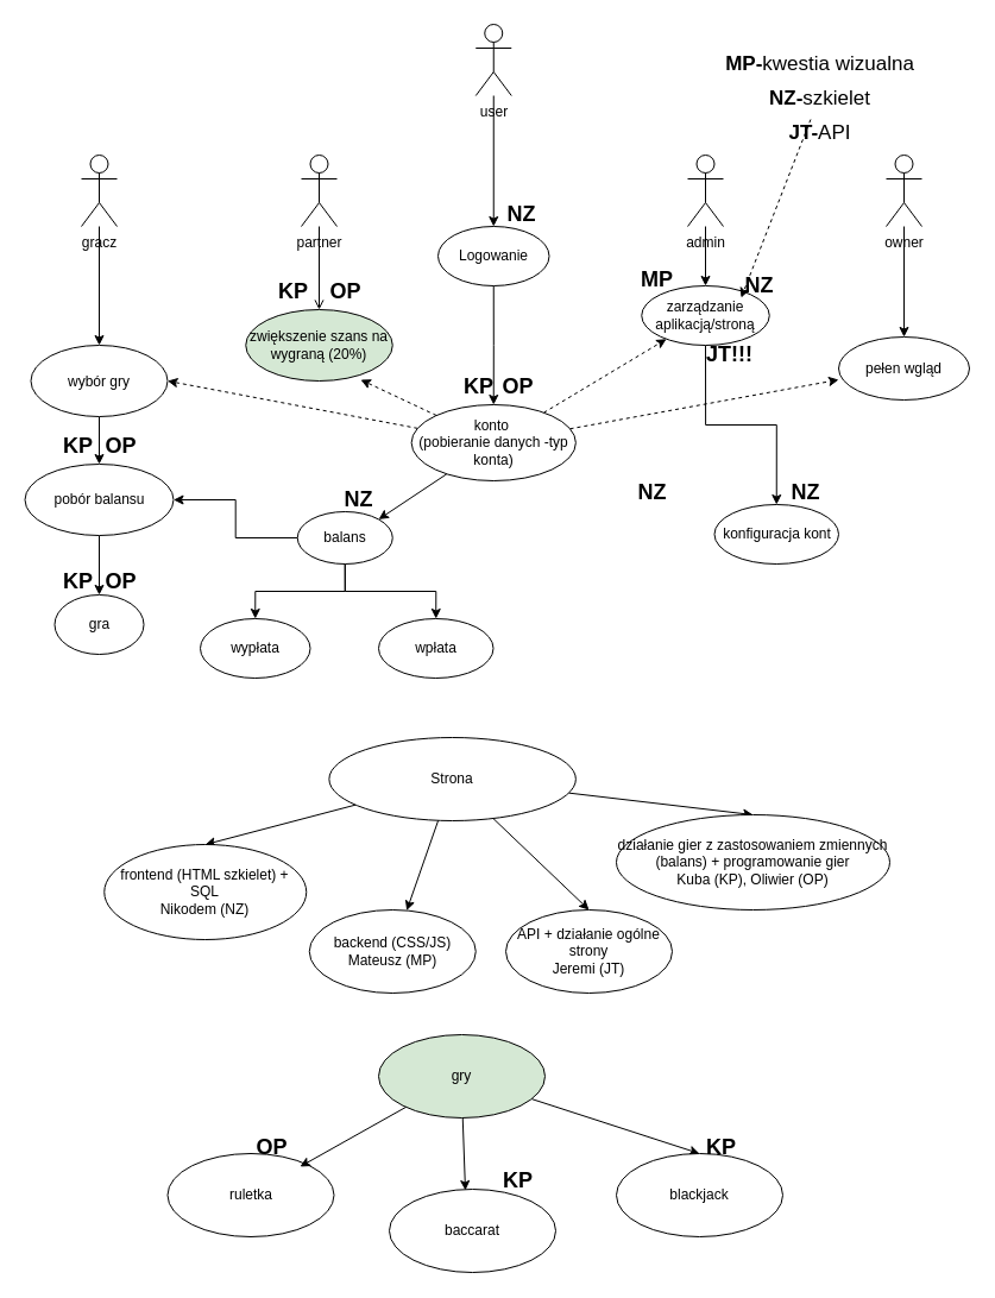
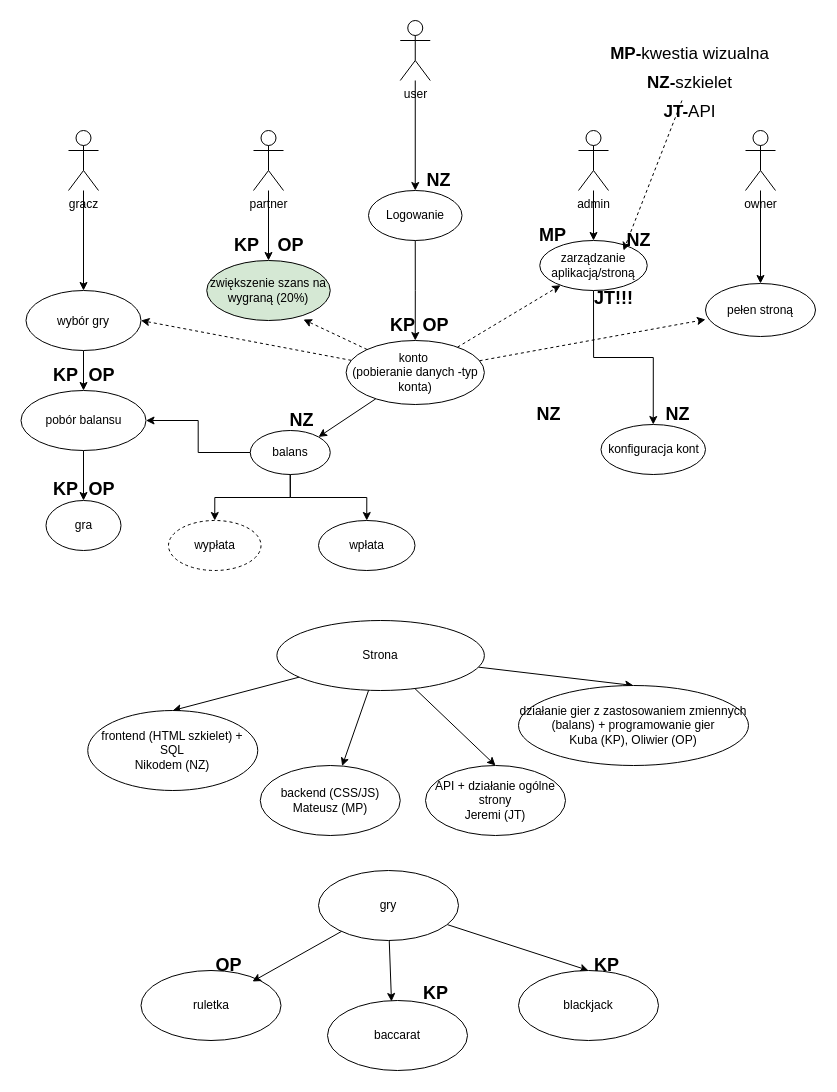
  <mxCell id="0" />
  <mxCell id="1" parent="0" />
  <mxCell id="2" style="edgeStyle=orthogonalEdgeStyle;rounded=0;orthogonalLoop=1;jettySize=auto;html=1;entryX=0.5;entryY=0;entryDx=0;entryDy=0;" parent="1" source="3" target="14" edge="1"><mxGeometry relative="1" as="geometry" /></mxCell>
  <mxCell id="3" value="gracz" style="shape=umlActor;verticalLabelPosition=bottom;verticalAlign=top;html=1;" parent="1" vertex="1"><mxGeometry x="68" y="130" width="30" height="60" as="geometry" /></mxCell>
  <mxCell id="4" style="edgeStyle=orthogonalEdgeStyle;rounded=0;orthogonalLoop=1;jettySize=auto;html=1;entryX=0.5;entryY=0;entryDx=0;entryDy=0;" parent="1" source="5" target="17" edge="1"><mxGeometry relative="1" as="geometry" /></mxCell>
  <mxCell id="5" value="admin" style="shape=umlActor;verticalLabelPosition=bottom;verticalAlign=top;html=1;" parent="1" vertex="1"><mxGeometry x="578" y="130" width="30" height="60" as="geometry" /></mxCell>
- <mxCell id="6" style="edgeStyle=orthogonalEdgeStyle;rounded=0;orthogonalLoop=1;jettySize=auto;html=1;entryX=0.5;entryY=0;entryDx=0;entryDy=0;endArrow=open;" parent="1" source="7" target="15" edge="1"><mxGeometry relative="1" as="geometry" /></mxCell>
+ <mxCell id="6" style="edgeStyle=orthogonalEdgeStyle;rounded=0;orthogonalLoop=1;jettySize=auto;html=1;entryX=0.5;entryY=0;entryDx=0;entryDy=0;" parent="1" source="7" target="15" edge="1"><mxGeometry relative="1" as="geometry" /></mxCell>
  <mxCell id="7" value="partner" style="shape=umlActor;verticalLabelPosition=bottom;verticalAlign=top;html=1;" parent="1" vertex="1"><mxGeometry x="253" y="130" width="30" height="60" as="geometry" /></mxCell>
  <mxCell id="8" style="edgeStyle=orthogonalEdgeStyle;rounded=0;orthogonalLoop=1;jettySize=auto;html=1;entryX=0.5;entryY=0;entryDx=0;entryDy=0;" parent="1" source="9" target="18" edge="1"><mxGeometry relative="1" as="geometry" /></mxCell>
  <mxCell id="9" value="owner" style="shape=umlActor;verticalLabelPosition=bottom;verticalAlign=top;html=1;" parent="1" vertex="1"><mxGeometry x="745" y="130" width="30" height="60" as="geometry" /></mxCell>
  <mxCell id="10" style="edgeStyle=orthogonalEdgeStyle;rounded=0;orthogonalLoop=1;jettySize=auto;html=1;entryX=0.5;entryY=0;entryDx=0;entryDy=0;" parent="1" source="11" target="26" edge="1"><mxGeometry relative="1" as="geometry" /></mxCell>
  <mxCell id="11" value="Logowanie" style="ellipse;whiteSpace=wrap;html=1;" parent="1" vertex="1"><mxGeometry x="368" y="190" width="93.5" height="50" as="geometry" /></mxCell>
  <mxCell id="12" style="edgeStyle=none;rounded=0;orthogonalLoop=1;jettySize=auto;html=1;exitX=1;exitY=0.5;exitDx=0;exitDy=0;" parent="1" source="11" target="11" edge="1"><mxGeometry relative="1" as="geometry" /></mxCell>
  <mxCell id="13" style="edgeStyle=orthogonalEdgeStyle;rounded=0;orthogonalLoop=1;jettySize=auto;html=1;entryX=0.5;entryY=0;entryDx=0;entryDy=0;" parent="1" source="14" target="35" edge="1"><mxGeometry relative="1" as="geometry" /></mxCell>
  <mxCell id="14" value="wybór gry" style="ellipse;" parent="1" vertex="1"><mxGeometry x="25.5" y="290" width="115" height="60" as="geometry" /></mxCell>
  <mxCell id="15" value="zwiększenie szans na wygraną (20%)" style="ellipse;whiteSpace=wrap;html=1;fillColor=#d5e8d4;" parent="1" vertex="1"><mxGeometry x="206.25" y="260" width="123.5" height="60" as="geometry" /></mxCell>
  <mxCell id="16" style="edgeStyle=orthogonalEdgeStyle;rounded=0;orthogonalLoop=1;jettySize=auto;html=1;" parent="1" source="17" target="19" edge="1"><mxGeometry relative="1" as="geometry" /></mxCell>
  <mxCell id="17" value="zarządzanie aplikacją/stroną" style="ellipse;whiteSpace=wrap;html=1;" parent="1" vertex="1"><mxGeometry x="539.25" y="240" width="107.5" height="50" as="geometry" /></mxCell>
- <mxCell id="18" value="pełen wgląd" style="ellipse;whiteSpace=wrap;html=1;" parent="1" vertex="1"><mxGeometry x="705" y="283" width="110" height="53" as="geometry" /></mxCell>
+ <mxCell id="18" value="pełen stroną" style="ellipse;whiteSpace=wrap;html=1;" parent="1" vertex="1"><mxGeometry x="705" y="283" width="110" height="53" as="geometry" /></mxCell>
  <mxCell id="19" value="konfiguracja kont" style="ellipse;whiteSpace=wrap;html=1;" parent="1" vertex="1"><mxGeometry x="600.5" y="424" width="104.5" height="50" as="geometry" /></mxCell>
  <mxCell id="20" style="edgeStyle=orthogonalEdgeStyle;rounded=0;orthogonalLoop=1;jettySize=auto;html=1;entryX=0.5;entryY=0;entryDx=0;entryDy=0;" parent="1" source="21" target="11" edge="1"><mxGeometry relative="1" as="geometry" /></mxCell>
  <mxCell id="21" value="user" style="shape=umlActor;verticalLabelPosition=bottom;verticalAlign=top;html=1;" parent="1" vertex="1"><mxGeometry x="399.75" y="20" width="30" height="60" as="geometry" /></mxCell>
- <mxCell id="22" value="wypłata" style="ellipse;whiteSpace=wrap;html=1;" parent="1" vertex="1"><mxGeometry x="168" y="520" width="92.5" height="50" as="geometry" /></mxCell>
+ <mxCell id="22" value="wypłata" style="ellipse;whiteSpace=wrap;html=1;dashed=1;" parent="1" vertex="1"><mxGeometry x="168" y="520" width="92.5" height="50" as="geometry" /></mxCell>
  <mxCell id="23" style="rounded=0;orthogonalLoop=1;jettySize=auto;html=1;dashed=1;" parent="1" source="26" target="17" edge="1"><mxGeometry relative="1" as="geometry" /></mxCell>
  <mxCell id="24" style="rounded=0;orthogonalLoop=1;jettySize=auto;html=1;entryX=1;entryY=0.5;entryDx=0;entryDy=0;dashed=1;" parent="1" source="26" target="14" edge="1"><mxGeometry relative="1" as="geometry" /></mxCell>
  <mxCell id="25" style="rounded=0;orthogonalLoop=1;jettySize=auto;html=1;entryX=1;entryY=0;entryDx=0;entryDy=0;" parent="1" source="26" target="30" edge="1"><mxGeometry relative="1" as="geometry" /></mxCell>
  <mxCell id="26" value="&lt;div&gt;konto&amp;nbsp;&lt;/div&gt;&lt;div&gt;(pobieranie danych -typ konta)&lt;/div&gt;" style="ellipse;whiteSpace=wrap;html=1;" parent="1" vertex="1"><mxGeometry x="345.63" y="340" width="138.25" height="64" as="geometry" /></mxCell>
  <mxCell id="27" style="edgeStyle=orthogonalEdgeStyle;rounded=0;orthogonalLoop=1;jettySize=auto;html=1;entryX=0.5;entryY=0;entryDx=0;entryDy=0;" parent="1" source="30" target="22" edge="1"><mxGeometry relative="1" as="geometry" /></mxCell>
  <mxCell id="28" style="edgeStyle=orthogonalEdgeStyle;rounded=0;orthogonalLoop=1;jettySize=auto;html=1;entryX=0.5;entryY=0;entryDx=0;entryDy=0;" parent="1" source="30" target="33" edge="1"><mxGeometry relative="1" as="geometry" /></mxCell>
  <mxCell id="29" style="edgeStyle=orthogonalEdgeStyle;rounded=0;orthogonalLoop=1;jettySize=auto;html=1;entryX=1;entryY=0.5;entryDx=0;entryDy=0;" parent="1" source="30" target="35" edge="1"><mxGeometry relative="1" as="geometry" /></mxCell>
  <mxCell id="30" value="balans" style="ellipse;whiteSpace=wrap;html=1;" parent="1" vertex="1"><mxGeometry x="249.75" y="430" width="80" height="44" as="geometry" /></mxCell>
  <mxCell id="31" style="rounded=0;orthogonalLoop=1;jettySize=auto;html=1;entryX=0;entryY=0.679;entryDx=0;entryDy=0;entryPerimeter=0;dashed=1;" parent="1" source="26" target="18" edge="1"><mxGeometry relative="1" as="geometry" /></mxCell>
  <mxCell id="32" style="rounded=0;orthogonalLoop=1;jettySize=auto;html=1;entryX=0.783;entryY=0.983;entryDx=0;entryDy=0;entryPerimeter=0;dashed=1;" parent="1" source="26" target="15" edge="1"><mxGeometry relative="1" as="geometry" /></mxCell>
  <mxCell id="33" value="wpłata" style="ellipse;whiteSpace=wrap;html=1;" parent="1" vertex="1"><mxGeometry x="318" y="520" width="96.5" height="50" as="geometry" /></mxCell>
  <mxCell id="34" style="edgeStyle=orthogonalEdgeStyle;rounded=0;orthogonalLoop=1;jettySize=auto;html=1;entryX=0.5;entryY=0;entryDx=0;entryDy=0;" parent="1" source="35" target="36" edge="1"><mxGeometry relative="1" as="geometry" /></mxCell>
  <mxCell id="35" value="pobór balansu" style="ellipse;whiteSpace=wrap;html=1;" parent="1" vertex="1"><mxGeometry x="20.5" y="390" width="125" height="60" as="geometry" /></mxCell>
  <mxCell id="36" value="gra" style="ellipse;whiteSpace=wrap;html=1;" parent="1" vertex="1"><mxGeometry x="45.5" y="500" width="75" height="50" as="geometry" /></mxCell>
  <mxCell id="37" style="rounded=0;orthogonalLoop=1;jettySize=auto;html=1;" edge="1" parent="1" source="41" target="42"><mxGeometry relative="1" as="geometry" /></mxCell>
  <mxCell id="38" style="rounded=0;orthogonalLoop=1;jettySize=auto;html=1;entryX=0.5;entryY=0;entryDx=0;entryDy=0;" edge="1" parent="1" source="41" target="43"><mxGeometry relative="1" as="geometry" /></mxCell>
  <mxCell id="39" style="rounded=0;orthogonalLoop=1;jettySize=auto;html=1;entryX=0.5;entryY=0;entryDx=0;entryDy=0;" edge="1" parent="1" source="41" target="44"><mxGeometry relative="1" as="geometry" /></mxCell>
  <mxCell id="40" style="rounded=0;orthogonalLoop=1;jettySize=auto;html=1;entryX=0.5;entryY=0;entryDx=0;entryDy=0;" edge="1" parent="1" source="41" target="45"><mxGeometry relative="1" as="geometry" /></mxCell>
  <mxCell id="41" value="Strona" style="ellipse;whiteSpace=wrap;html=1;" vertex="1" parent="1"><mxGeometry x="276.38" y="620" width="207.5" height="70" as="geometry" /></mxCell>
  <mxCell id="42" value="backend (CSS/JS)&lt;div&gt;Mateusz (MP)&lt;/div&gt;" style="ellipse;whiteSpace=wrap;html=1;" vertex="1" parent="1"><mxGeometry x="259.75" y="765" width="140" height="70" as="geometry" /></mxCell>
  <mxCell id="43" value="API + działanie ogólne strony&lt;div&gt;Jeremi (JT)&lt;/div&gt;" style="ellipse;whiteSpace=wrap;html=1;" vertex="1" parent="1"><mxGeometry x="425" y="765" width="140" height="70" as="geometry" /></mxCell>
  <mxCell id="44" value="działanie gier z zastosowaniem zmiennych (balans) + programowanie gier&lt;div&gt;Kuba (KP), Oliwier (OP)&lt;/div&gt;" style="ellipse;whiteSpace=wrap;html=1;" vertex="1" parent="1"><mxGeometry x="518" y="685" width="230" height="80" as="geometry" /></mxCell>
  <mxCell id="45" value="frontend (HTML szkielet) + SQL&lt;div&gt;Nikodem (NZ)&lt;/div&gt;" style="ellipse;whiteSpace=wrap;html=1;" vertex="1" parent="1"><mxGeometry x="87.25" y="710" width="170" height="80" as="geometry" /></mxCell>
  <mxCell id="46" value="NZ" style="text;strokeColor=none;fillColor=none;html=1;fontSize=18;fontStyle=1;verticalAlign=middle;align=center;" vertex="1" parent="1"><mxGeometry x="646.75" y="404" width="60" height="20" as="geometry" /></mxCell>
  <mxCell id="47" value="NZ" style="text;strokeColor=none;fillColor=none;html=1;fontSize=18;fontStyle=1;verticalAlign=middle;align=center;" vertex="1" parent="1"><mxGeometry x="518" y="404" width="60" height="20" as="geometry" /></mxCell>
  <mxCell id="48" value="NZ" style="text;strokeColor=none;fillColor=none;html=1;fontSize=18;fontStyle=1;verticalAlign=middle;align=center;" vertex="1" parent="1"><mxGeometry x="608" y="230" width="60" height="20" as="geometry" /></mxCell>
  <mxCell id="49" value="MP" style="text;strokeColor=none;fillColor=none;html=1;fontSize=18;fontStyle=1;verticalAlign=middle;align=center;" vertex="1" parent="1"><mxGeometry x="525.5" y="220" width="52.5" height="30" as="geometry" /></mxCell>
  <mxCell id="50" value="JT!!!" style="text;strokeColor=none;fillColor=none;html=1;fontSize=18;fontStyle=1;verticalAlign=middle;align=center;" vertex="1" parent="1"><mxGeometry x="588" y="283" width="50" height="30" as="geometry" /></mxCell>
  <mxCell id="51" value="OP" style="text;strokeColor=none;fillColor=none;html=1;fontSize=18;fontStyle=1;verticalAlign=middle;align=center;" vertex="1" parent="1"><mxGeometry x="402" y="310" width="65" height="30" as="geometry" /></mxCell>
  <mxCell id="52" value="OP" style="text;strokeColor=none;fillColor=none;html=1;fontSize=18;fontStyle=1;verticalAlign=middle;align=center;" vertex="1" parent="1"><mxGeometry x="257.25" y="230" width="65" height="30" as="geometry" /></mxCell>
  <mxCell id="53" value="OP" style="text;strokeColor=none;fillColor=none;html=1;fontSize=18;fontStyle=1;verticalAlign=middle;align=center;" vertex="1" parent="1"><mxGeometry x="68" y="360" width="65" height="30" as="geometry" /></mxCell>
  <mxCell id="54" value="KP" style="text;strokeColor=none;fillColor=none;html=1;fontSize=18;fontStyle=1;verticalAlign=middle;align=center;" vertex="1" parent="1"><mxGeometry x="379" y="310" width="46" height="30" as="geometry" /></mxCell>
  <mxCell id="55" value="KP" style="text;strokeColor=none;fillColor=none;html=1;fontSize=18;fontStyle=1;verticalAlign=middle;align=center;" vertex="1" parent="1"><mxGeometry x="218" y="230" width="56" height="30" as="geometry" /></mxCell>
  <mxCell id="56" value="KP" style="text;strokeColor=none;fillColor=none;html=1;fontSize=18;fontStyle=1;verticalAlign=middle;align=center;" vertex="1" parent="1"><mxGeometry x="38" y="360" width="53" height="30" as="geometry" /></mxCell>
  <mxCell id="57" value="NZ" style="text;strokeColor=none;fillColor=none;html=1;fontSize=18;fontStyle=1;verticalAlign=middle;align=center;" vertex="1" parent="1"><mxGeometry x="270.5" y="410" width="60" height="20" as="geometry" /></mxCell>
  <mxCell id="58" value="NZ" style="text;strokeColor=none;fillColor=none;html=1;fontSize=18;fontStyle=1;verticalAlign=middle;align=center;" vertex="1" parent="1"><mxGeometry x="408" y="170" width="60" height="20" as="geometry" /></mxCell>
  <mxCell id="59" value="KP" style="text;strokeColor=none;fillColor=none;html=1;fontSize=18;fontStyle=1;verticalAlign=middle;align=center;" vertex="1" parent="1"><mxGeometry x="38" y="474" width="53" height="30" as="geometry" /></mxCell>
  <mxCell id="60" value="OP" style="text;strokeColor=none;fillColor=none;html=1;fontSize=18;fontStyle=1;verticalAlign=middle;align=center;" vertex="1" parent="1"><mxGeometry x="68" y="474" width="65" height="30" as="geometry" /></mxCell>
  <mxCell id="61" style="rounded=0;orthogonalLoop=1;jettySize=auto;html=1;entryX=0.25;entryY=1;entryDx=0;entryDy=0;dashed=1;" edge="1" parent="1" source="62" target="48"><mxGeometry relative="1" as="geometry" /></mxCell>
  <mxCell id="62" value="&lt;font style=&quot;font-size: 17px;&quot;&gt;MP-&lt;span style=&quot;font-weight: normal;&quot;&gt;kwestia wizualna&lt;/span&gt;&lt;/font&gt;&lt;div&gt;&lt;font style=&quot;font-size: 17px;&quot;&gt;NZ-&lt;span style=&quot;font-weight: normal;&quot;&gt;szkielet&lt;/span&gt;&lt;/font&gt;&lt;/div&gt;&lt;div&gt;&lt;font style=&quot;font-size: 17px;&quot;&gt;JT-&lt;span style=&quot;font-weight: normal;&quot;&gt;API&lt;/span&gt;&lt;/font&gt;&lt;/div&gt;" style="text;strokeColor=none;fillColor=none;html=1;fontSize=24;fontStyle=1;verticalAlign=middle;align=center;" vertex="1" parent="1"><mxGeometry x="646.75" y="60" width="85" height="40" as="geometry" /></mxCell>
  <mxCell id="63" style="rounded=0;orthogonalLoop=1;jettySize=auto;html=1;entryX=0.5;entryY=0;entryDx=0;entryDy=0;" edge="1" parent="1" source="64" target="67"><mxGeometry relative="1" as="geometry" /></mxCell>
- <mxCell id="64" value="gry" style="ellipse;whiteSpace=wrap;html=1;fillColor=#d5e8d4;" vertex="1" parent="1"><mxGeometry x="318" y="870" width="140" height="70" as="geometry" /></mxCell>
+ <mxCell id="64" value="gry" style="ellipse;whiteSpace=wrap;html=1;" vertex="1" parent="1"><mxGeometry x="318" y="870" width="140" height="70" as="geometry" /></mxCell>
  <mxCell id="65" value="ruletka" style="ellipse;whiteSpace=wrap;html=1;" vertex="1" parent="1"><mxGeometry x="140.5" y="970" width="140" height="70" as="geometry" /></mxCell>
  <mxCell id="66" value="baccarat" style="ellipse;whiteSpace=wrap;html=1;" vertex="1" parent="1"><mxGeometry x="327" y="1000" width="140" height="70" as="geometry" /></mxCell>
  <mxCell id="67" value="blackjack" style="ellipse;whiteSpace=wrap;html=1;" vertex="1" parent="1"><mxGeometry x="518" y="970" width="140" height="70" as="geometry" /></mxCell>
  <mxCell id="68" style="rounded=0;orthogonalLoop=1;jettySize=auto;html=1;entryX=0.796;entryY=0.157;entryDx=0;entryDy=0;entryPerimeter=0;" edge="1" parent="1" source="64" target="65"><mxGeometry relative="1" as="geometry" /></mxCell>
  <mxCell id="69" style="rounded=0;orthogonalLoop=1;jettySize=auto;html=1;entryX=0.457;entryY=0.014;entryDx=0;entryDy=0;entryPerimeter=0;" edge="1" parent="1" source="64" target="66"><mxGeometry relative="1" as="geometry" /></mxCell>
  <mxCell id="70" value="&lt;font style=&quot;font-size: 18px;&quot;&gt;KP&lt;/font&gt;" style="text;align=center;fontStyle=1;verticalAlign=middle;spacingLeft=3;spacingRight=3;strokeColor=none;rotatable=0;points=[[0,0.5],[1,0.5]];portConstraint=eastwest;html=1;" vertex="1" parent="1"><mxGeometry x="394.5" y="980" width="80" height="26" as="geometry" /></mxCell>
  <mxCell id="71" value="KP" style="text;strokeColor=none;fillColor=none;html=1;fontSize=18;fontStyle=1;verticalAlign=middle;align=center;" vertex="1" parent="1"><mxGeometry x="573" y="950" width="65" height="30" as="geometry" /></mxCell>
  <mxCell id="72" value="OP" style="text;strokeColor=none;fillColor=none;html=1;fontSize=18;fontStyle=1;verticalAlign=middle;align=center;" vertex="1" parent="1"><mxGeometry x="195.5" y="950" width="65" height="30" as="geometry" /></mxCell>
